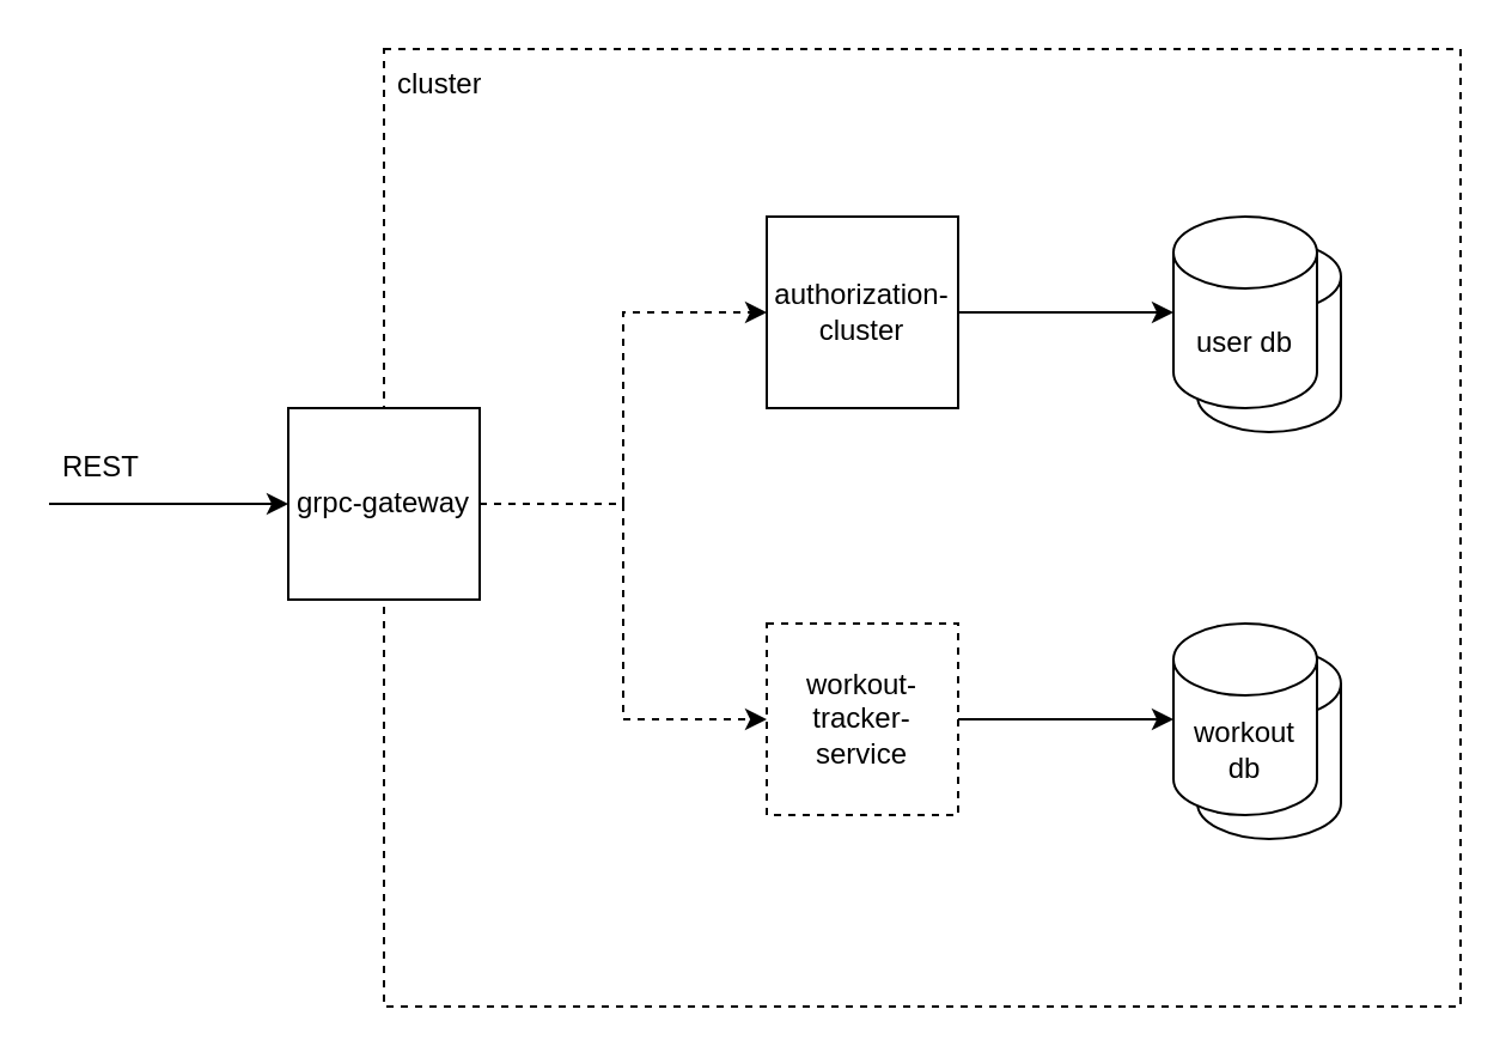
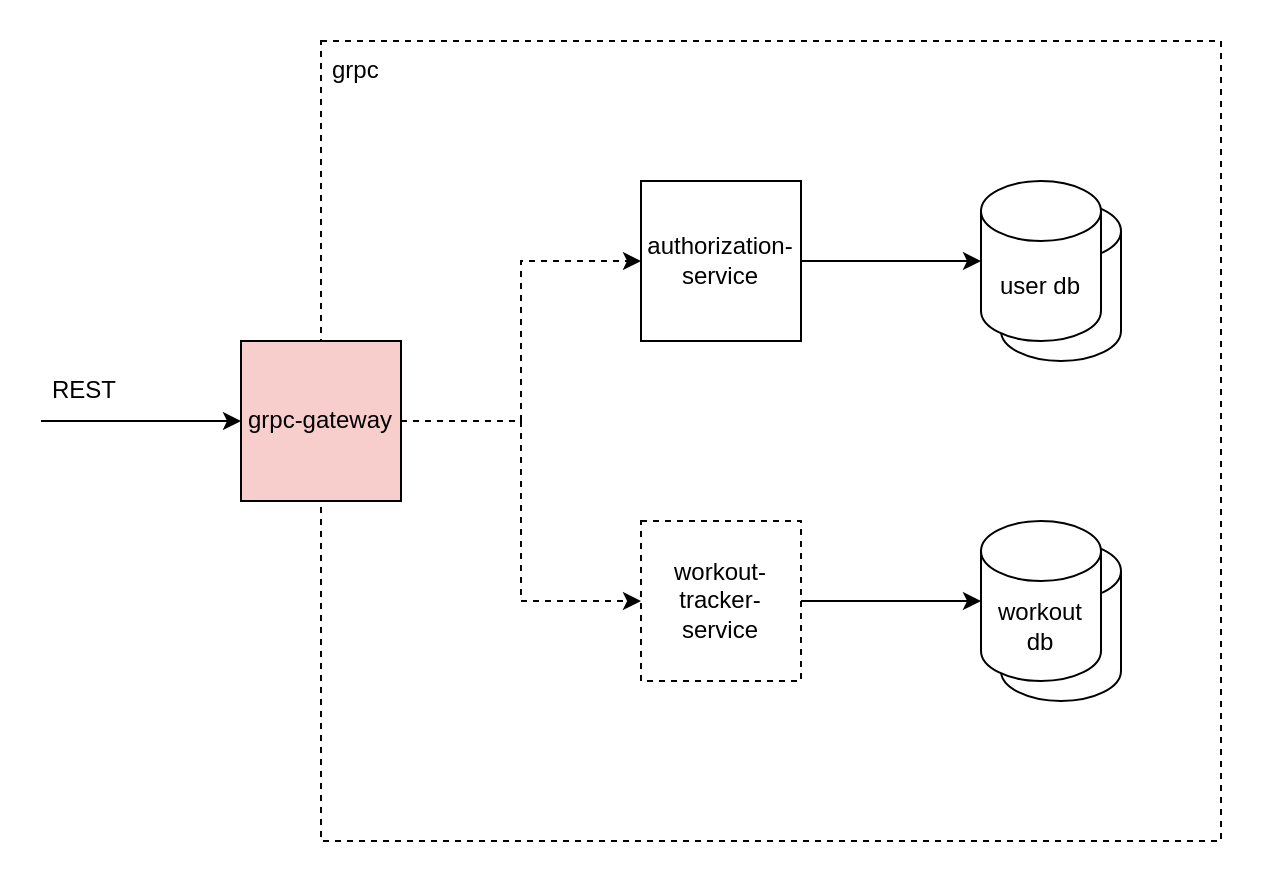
  <mxCell id="0" />
  <mxCell id="1" parent="0" />
  <mxCell id="2" value="" style="rounded=0;whiteSpace=wrap;html=1;fillColor=none;dashed=1;align=left;textShadow=0;" vertex="1" parent="1"><mxGeometry x="160" y="20" width="450" height="400" as="geometry" /></mxCell>
  <mxCell id="3" value="user db" style="shape=cylinder3;whiteSpace=wrap;html=1;boundedLbl=1;backgroundOutline=1;size=15;" vertex="1" parent="1"><mxGeometry x="500" y="100" width="60" height="80" as="geometry" /></mxCell>
  <mxCell id="4" value="workout db" style="shape=cylinder3;whiteSpace=wrap;html=1;boundedLbl=1;backgroundOutline=1;size=15;" vertex="1" parent="1"><mxGeometry x="500" y="270" width="60" height="80" as="geometry" /></mxCell>
  <mxCell id="5" value="user db" style="shape=cylinder3;whiteSpace=wrap;html=1;boundedLbl=1;backgroundOutline=1;size=15;" vertex="1" parent="1"><mxGeometry x="490" y="90" width="60" height="80" as="geometry" /></mxCell>
  <mxCell id="6" value="workout db" style="shape=cylinder3;whiteSpace=wrap;html=1;boundedLbl=1;backgroundOutline=1;size=15;" vertex="1" parent="1"><mxGeometry x="490" y="260" width="60" height="80" as="geometry" /></mxCell>
- <mxCell id="7" value="authorization-cluster" style="whiteSpace=wrap;html=1;aspect=fixed;" vertex="1" parent="1"><mxGeometry x="320" y="90" width="80" height="80" as="geometry" /></mxCell>
+ <mxCell id="7" value="authorization-service" style="whiteSpace=wrap;html=1;aspect=fixed;" vertex="1" parent="1"><mxGeometry x="320" y="90" width="80" height="80" as="geometry" /></mxCell>
  <mxCell id="8" style="edgeStyle=orthogonalEdgeStyle;rounded=0;orthogonalLoop=1;jettySize=auto;html=1;exitX=1;exitY=0.5;exitDx=0;exitDy=0;" edge="1" parent="1" source="9" target="6"><mxGeometry relative="1" as="geometry" /></mxCell>
  <mxCell id="9" value="workout-tracker-service" style="whiteSpace=wrap;html=1;aspect=fixed;dashed=1;" vertex="1" parent="1"><mxGeometry x="320" y="260" width="80" height="80" as="geometry" /></mxCell>
  <mxCell id="10" style="edgeStyle=orthogonalEdgeStyle;rounded=0;orthogonalLoop=1;jettySize=auto;html=1;entryX=0;entryY=0.5;entryDx=0;entryDy=0;dashed=1;" edge="1" parent="1" source="12" target="7"><mxGeometry relative="1" as="geometry" /></mxCell>
  <mxCell id="11" style="edgeStyle=orthogonalEdgeStyle;rounded=0;orthogonalLoop=1;jettySize=auto;html=1;entryX=0;entryY=0.5;entryDx=0;entryDy=0;dashed=1;" edge="1" parent="1" source="12" target="9"><mxGeometry relative="1" as="geometry" /></mxCell>
- <mxCell id="12" value="grpc-gateway" style="whiteSpace=wrap;html=1;aspect=fixed;" vertex="1" parent="1"><mxGeometry x="120" y="170" width="80" height="80" as="geometry" /></mxCell>
+ <mxCell id="12" value="grpc-gateway" style="whiteSpace=wrap;html=1;aspect=fixed;fillColor=#f8cecc;" vertex="1" parent="1"><mxGeometry x="120" y="170" width="80" height="80" as="geometry" /></mxCell>
  <mxCell id="13" style="edgeStyle=orthogonalEdgeStyle;rounded=0;orthogonalLoop=1;jettySize=auto;html=1;entryX=0;entryY=0.5;entryDx=0;entryDy=0;entryPerimeter=0;" edge="1" parent="1" source="7" target="5"><mxGeometry relative="1" as="geometry" /></mxCell>
- <mxCell id="14" value="cluster" style="text;strokeColor=none;fillColor=none;align=left;verticalAlign=middle;spacingLeft=4;spacingRight=4;overflow=hidden;points=[[0,0.5],[1,0.5]];portConstraint=eastwest;rotatable=0;whiteSpace=wrap;html=1;" vertex="1" parent="1"><mxGeometry x="160" y="20" width="130" height="30" as="geometry" /></mxCell>
+ <mxCell id="14" value="grpc" style="text;strokeColor=none;fillColor=none;align=left;verticalAlign=middle;spacingLeft=4;spacingRight=4;overflow=hidden;points=[[0,0.5],[1,0.5]];portConstraint=eastwest;rotatable=0;whiteSpace=wrap;html=1;" vertex="1" parent="1"><mxGeometry x="160" y="20" width="130" height="30" as="geometry" /></mxCell>
  <mxCell id="15" value="" style="endArrow=classic;html=1;rounded=0;" edge="1" parent="1"><mxGeometry width="50" height="50" relative="1" as="geometry"><mxPoint x="20" y="210" as="sourcePoint" /><mxPoint x="120" y="210" as="targetPoint" /></mxGeometry></mxCell>
  <mxCell id="16" value="REST" style="text;strokeColor=none;fillColor=none;align=left;verticalAlign=middle;spacingLeft=4;spacingRight=4;overflow=hidden;points=[[0,0.5],[1,0.5]];portConstraint=eastwest;rotatable=0;whiteSpace=wrap;html=1;" vertex="1" parent="1"><mxGeometry x="20" y="180" width="80" height="30" as="geometry" /></mxCell>
